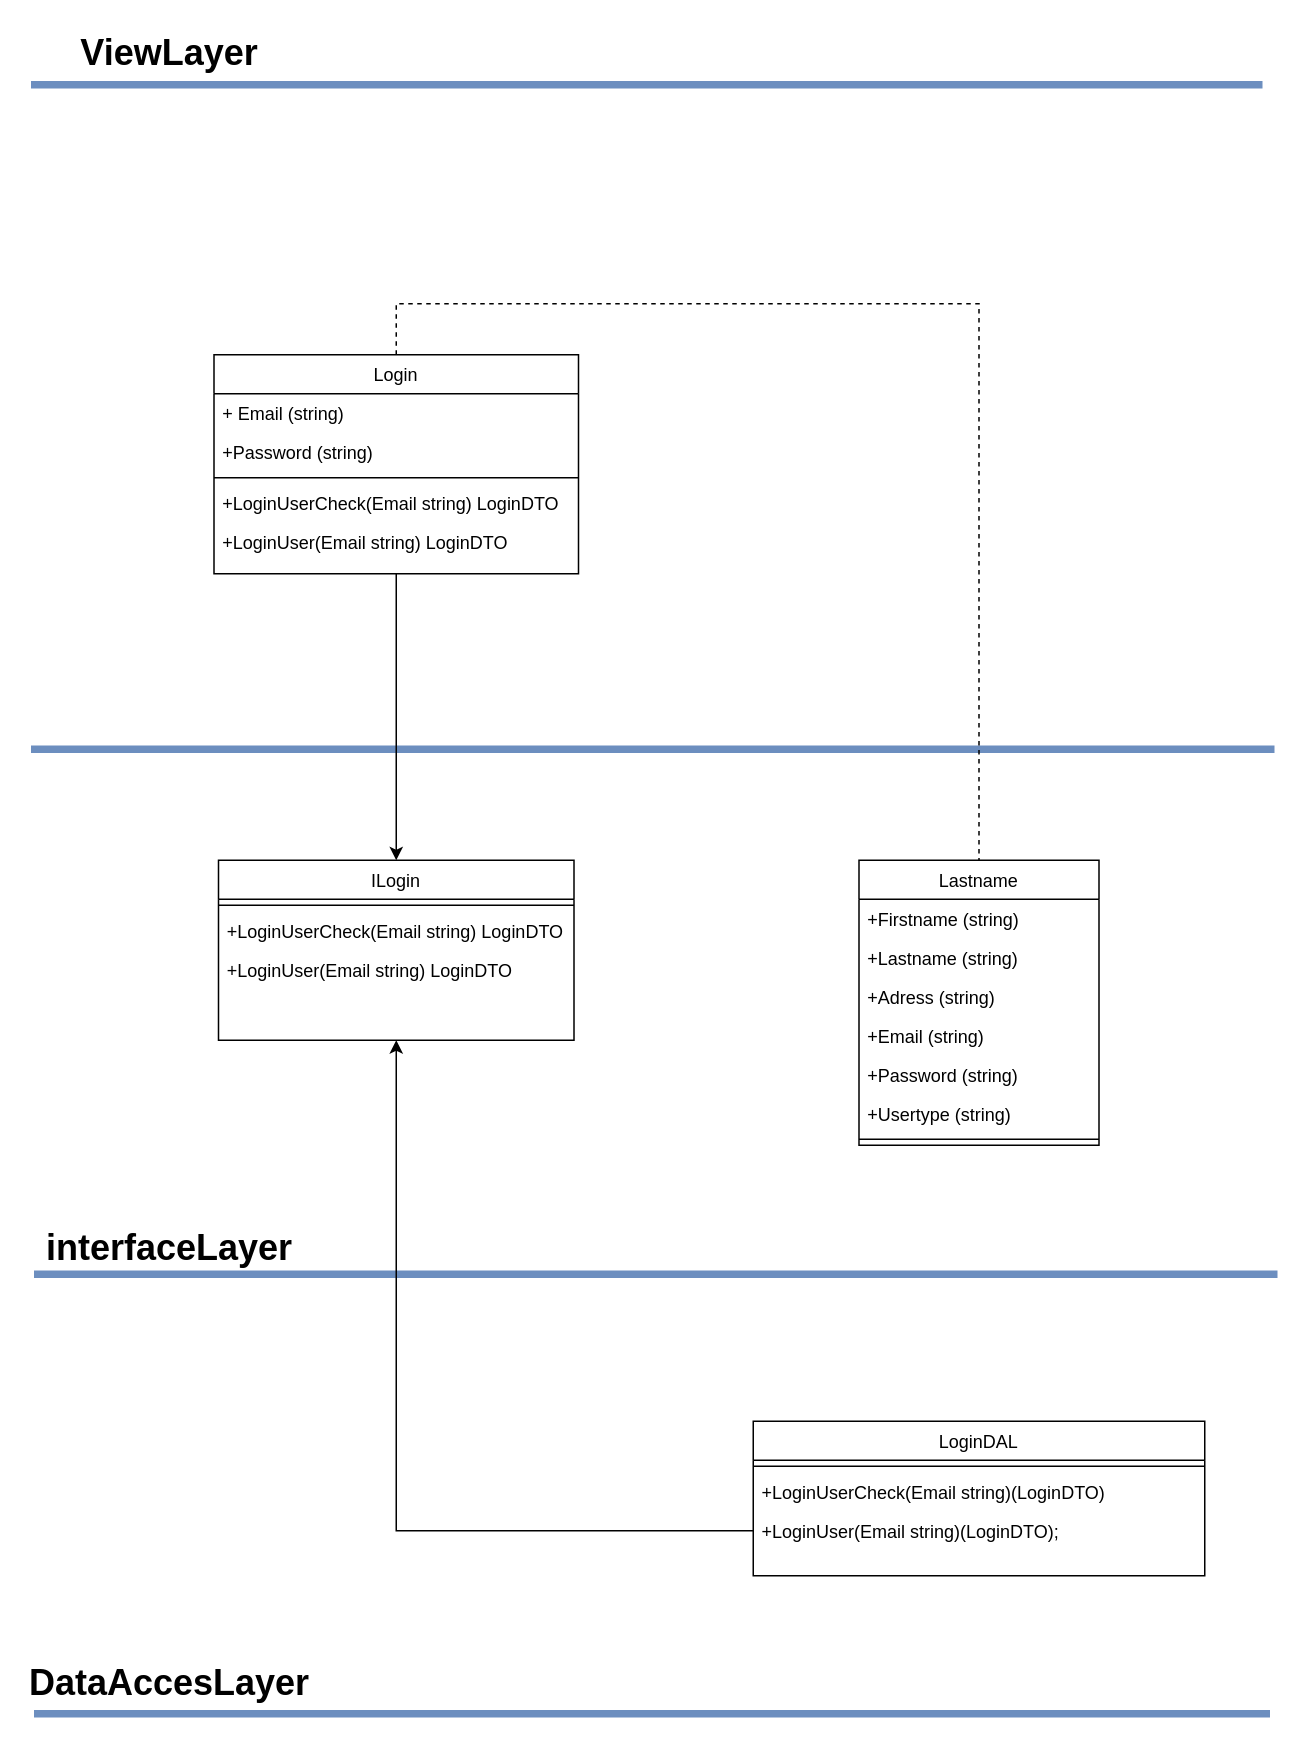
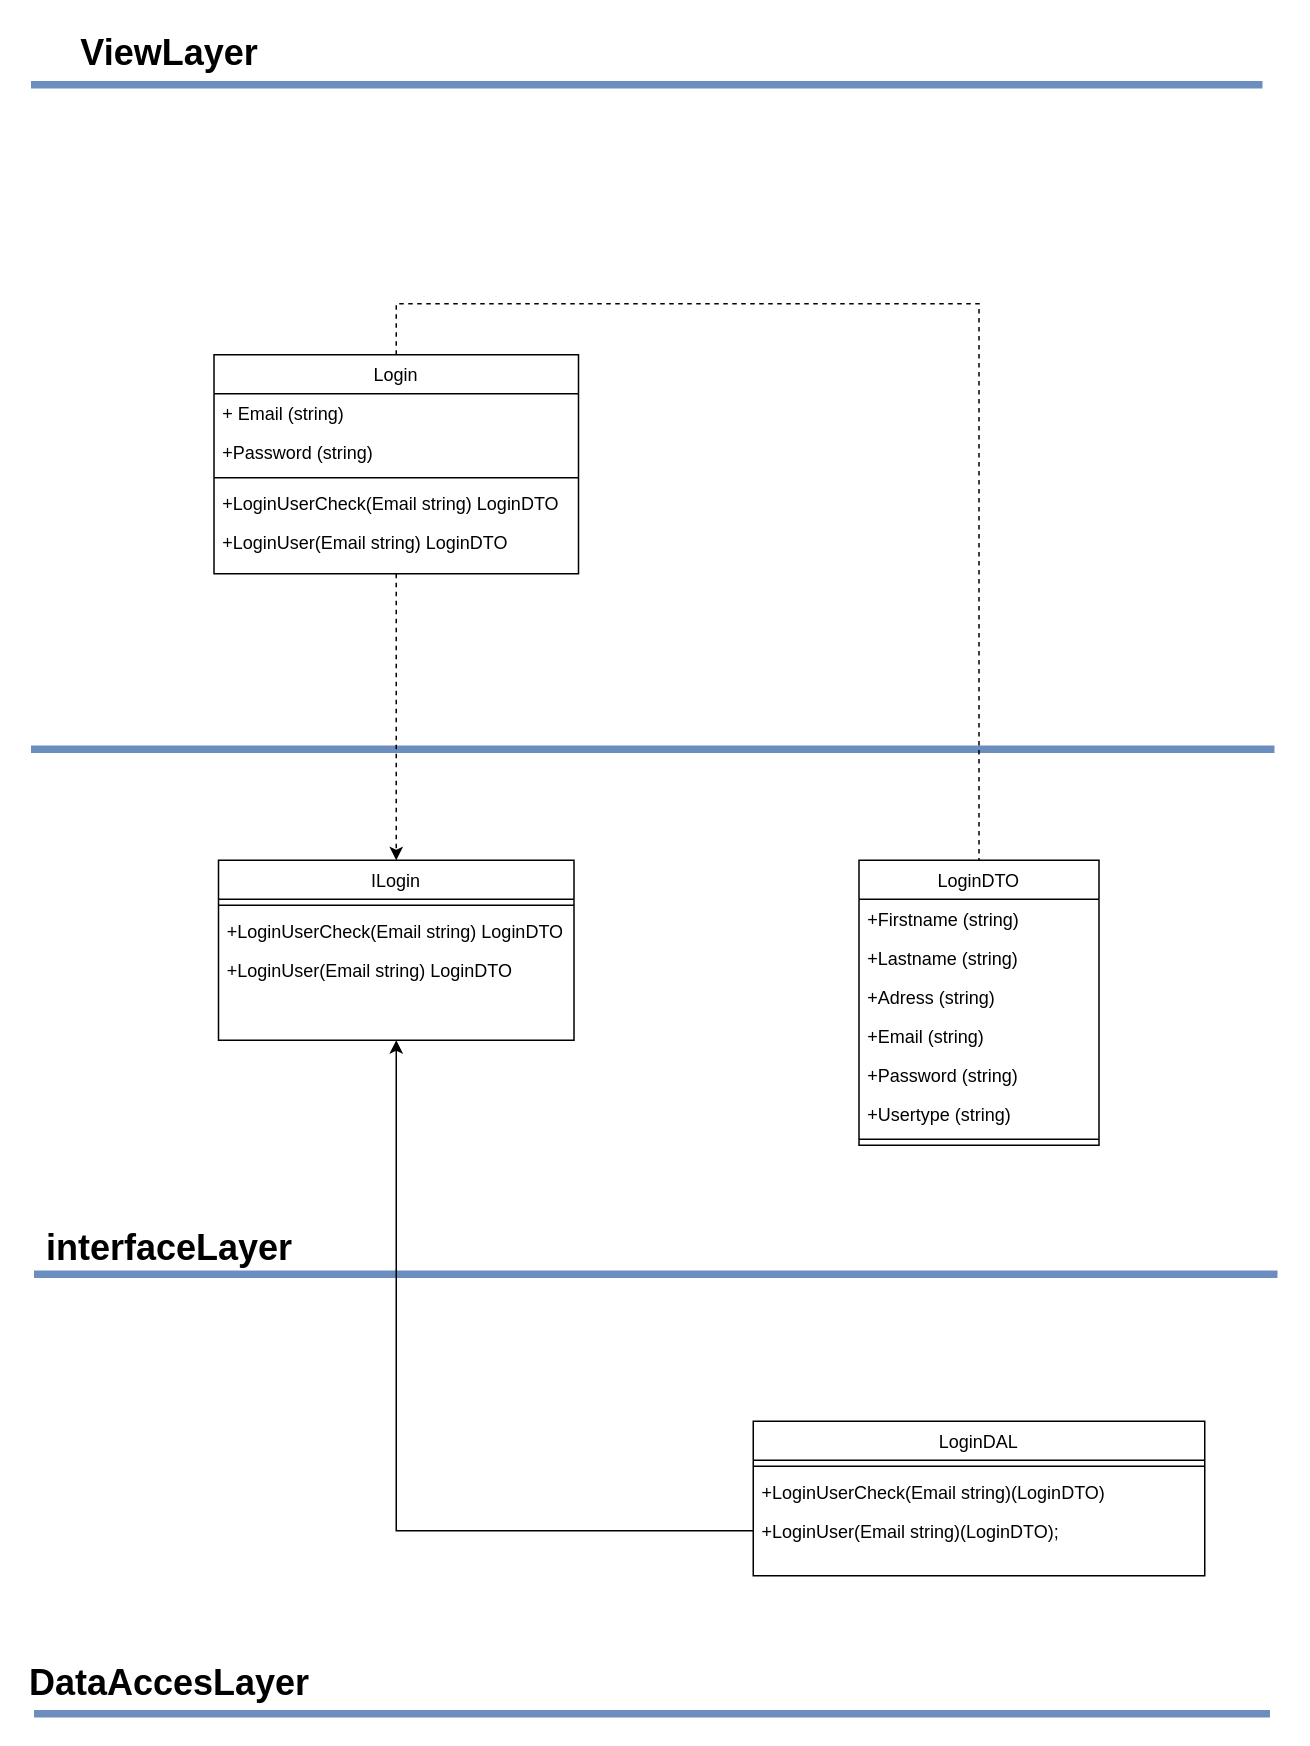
  <mxCell id="0" />
  <mxCell id="1" parent="0" />
- <mxCell id="2" value="Lastname" style="swimlane;fontStyle=0;align=center;verticalAlign=top;childLayout=stackLayout;horizontal=1;startSize=26;horizontalStack=0;resizeParent=1;resizeLast=0;collapsible=1;marginBottom=0;rounded=0;shadow=0;strokeWidth=1;" parent="1" vertex="1"><mxGeometry x="572" y="573" width="160" height="190" as="geometry"><mxRectangle x="130" y="380" width="160" height="26" as="alternateBounds" /></mxGeometry></mxCell>
+ <mxCell id="2" value="LoginDTO" style="swimlane;fontStyle=0;align=center;verticalAlign=top;childLayout=stackLayout;horizontal=1;startSize=26;horizontalStack=0;resizeParent=1;resizeLast=0;collapsible=1;marginBottom=0;rounded=0;shadow=0;strokeWidth=1;" parent="1" vertex="1"><mxGeometry x="572" y="573" width="160" height="190" as="geometry"><mxRectangle x="130" y="380" width="160" height="26" as="alternateBounds" /></mxGeometry></mxCell>
  <mxCell id="3" value="+Firstname (string)" style="text;align=left;verticalAlign=top;spacingLeft=4;spacingRight=4;overflow=hidden;rotatable=0;points=[[0,0.5],[1,0.5]];portConstraint=eastwest;rounded=0;shadow=0;html=0;" parent="2" vertex="1"><mxGeometry y="26" width="160" height="26" as="geometry" /></mxCell>
  <mxCell id="4" value="+Lastname (string)" style="text;align=left;verticalAlign=top;spacingLeft=4;spacingRight=4;overflow=hidden;rotatable=0;points=[[0,0.5],[1,0.5]];portConstraint=eastwest;rounded=0;shadow=0;html=0;" parent="2" vertex="1"><mxGeometry y="52" width="160" height="26" as="geometry" /></mxCell>
  <mxCell id="5" value="+Adress (string)" style="text;align=left;verticalAlign=top;spacingLeft=4;spacingRight=4;overflow=hidden;rotatable=0;points=[[0,0.5],[1,0.5]];portConstraint=eastwest;rounded=0;shadow=0;html=0;" parent="2" vertex="1"><mxGeometry y="78" width="160" height="26" as="geometry" /></mxCell>
  <mxCell id="6" value="+Email (string)" style="text;align=left;verticalAlign=top;spacingLeft=4;spacingRight=4;overflow=hidden;rotatable=0;points=[[0,0.5],[1,0.5]];portConstraint=eastwest;rounded=0;shadow=0;html=0;" parent="2" vertex="1"><mxGeometry y="104" width="160" height="26" as="geometry" /></mxCell>
  <mxCell id="7" value="+Password (string)" style="text;align=left;verticalAlign=top;spacingLeft=4;spacingRight=4;overflow=hidden;rotatable=0;points=[[0,0.5],[1,0.5]];portConstraint=eastwest;rounded=0;shadow=0;html=0;" parent="2" vertex="1"><mxGeometry y="130" width="160" height="26" as="geometry" /></mxCell>
  <mxCell id="8" value="+Usertype (string)" style="text;align=left;verticalAlign=top;spacingLeft=4;spacingRight=4;overflow=hidden;rotatable=0;points=[[0,0.5],[1,0.5]];portConstraint=eastwest;rounded=0;shadow=0;html=0;" parent="2" vertex="1"><mxGeometry y="156" width="160" height="26" as="geometry" /></mxCell>
  <mxCell id="9" value="" style="line;html=1;strokeWidth=1;align=left;verticalAlign=middle;spacingTop=-1;spacingLeft=3;spacingRight=3;rotatable=0;labelPosition=right;points=[];portConstraint=eastwest;" parent="2" vertex="1"><mxGeometry y="182" width="160" height="8" as="geometry" /></mxCell>
  <mxCell id="10" value="LoginDAL" style="swimlane;fontStyle=0;align=center;verticalAlign=top;childLayout=stackLayout;horizontal=1;startSize=26;horizontalStack=0;resizeParent=1;resizeLast=0;collapsible=1;marginBottom=0;rounded=0;shadow=0;strokeWidth=1;" parent="1" vertex="1"><mxGeometry x="501.5" y="947" width="301" height="103" as="geometry"><mxRectangle x="130" y="380" width="160" height="26" as="alternateBounds" /></mxGeometry></mxCell>
  <mxCell id="11" value="" style="line;html=1;strokeWidth=1;align=left;verticalAlign=middle;spacingTop=-1;spacingLeft=3;spacingRight=3;rotatable=0;labelPosition=right;points=[];portConstraint=eastwest;" parent="10" vertex="1"><mxGeometry y="26" width="301" height="8" as="geometry" /></mxCell>
  <mxCell id="12" value="+LoginUserCheck(Email string)(LoginDTO)" style="text;align=left;verticalAlign=top;spacingLeft=4;spacingRight=4;overflow=hidden;rotatable=0;points=[[0,0.5],[1,0.5]];portConstraint=eastwest;rounded=0;shadow=0;html=0;" vertex="1" parent="10"><mxGeometry y="34" width="301" height="26" as="geometry" /></mxCell>
  <mxCell id="13" value="+LoginUser(Email string)(LoginDTO);" style="text;align=left;verticalAlign=top;spacingLeft=4;spacingRight=4;overflow=hidden;rotatable=0;points=[[0,0.5],[1,0.5]];portConstraint=eastwest;rounded=0;shadow=0;html=0;" vertex="1" parent="10"><mxGeometry y="60" width="301" height="26" as="geometry" /></mxCell>
  <mxCell id="14" value="ILogin" style="swimlane;fontStyle=0;align=center;verticalAlign=top;childLayout=stackLayout;horizontal=1;startSize=26;horizontalStack=0;resizeParent=1;resizeLast=0;collapsible=1;marginBottom=0;rounded=0;shadow=0;strokeWidth=1;" parent="1" vertex="1"><mxGeometry x="145" y="573" width="237" height="120" as="geometry"><mxRectangle x="130" y="380" width="160" height="26" as="alternateBounds" /></mxGeometry></mxCell>
  <mxCell id="15" value="" style="line;html=1;strokeWidth=1;align=left;verticalAlign=middle;spacingTop=-1;spacingLeft=3;spacingRight=3;rotatable=0;labelPosition=right;points=[];portConstraint=eastwest;" parent="14" vertex="1"><mxGeometry y="26" width="237" height="8" as="geometry" /></mxCell>
  <mxCell id="16" value="+LoginUserCheck(Email string) LoginDTO" style="text;align=left;verticalAlign=top;spacingLeft=4;spacingRight=4;overflow=hidden;rotatable=0;points=[[0,0.5],[1,0.5]];portConstraint=eastwest;rounded=0;shadow=0;html=0;" vertex="1" parent="14"><mxGeometry y="34" width="237" height="26" as="geometry" /></mxCell>
  <mxCell id="17" value="+LoginUser(Email string) LoginDTO" style="text;align=left;verticalAlign=top;spacingLeft=4;spacingRight=4;overflow=hidden;rotatable=0;points=[[0,0.5],[1,0.5]];portConstraint=eastwest;rounded=0;shadow=0;html=0;" vertex="1" parent="14"><mxGeometry y="60" width="237" height="26" as="geometry" /></mxCell>
  <mxCell id="18" value="" style="endArrow=none;html=1;rounded=0;fillColor=#dae8fc;strokeColor=#6c8ebf;strokeWidth=5;" edge="1" parent="1"><mxGeometry width="50" height="50" relative="1" as="geometry"><mxPoint x="20" y="499" as="sourcePoint" /><mxPoint y="499" as="targetPoint" x="849" /></mxGeometry></mxCell>
  <mxCell id="19" value="" style="endArrow=none;html=1;rounded=0;fillColor=#dae8fc;strokeColor=#6c8ebf;strokeWidth=5;" edge="1" parent="1"><mxGeometry width="50" height="50" relative="1" as="geometry"><mxPoint x="22" y="849" as="sourcePoint" /><mxPoint x="851" y="849" as="targetPoint" /></mxGeometry></mxCell>
  <mxCell id="20" value="&lt;b&gt;&lt;font style=&quot;font-size: 24px&quot;&gt;interfaceLayer&lt;/font&gt;&lt;/b&gt;" style="text;html=1;strokeColor=none;fillColor=none;align=center;verticalAlign=middle;whiteSpace=wrap;rounded=0;" vertex="1" parent="1"><mxGeometry x="20" y="817" width="185" height="30" as="geometry" /></mxCell>
  <mxCell id="21" value="&lt;b&gt;&lt;font style=&quot;font-size: 24px&quot;&gt;DataAccesLayer&lt;/font&gt;&lt;/b&gt;" style="text;html=1;strokeColor=none;fillColor=none;align=center;verticalAlign=middle;whiteSpace=wrap;rounded=0;" vertex="1" parent="1"><mxGeometry x="20" y="1107" width="185" height="30" as="geometry" /></mxCell>
  <mxCell id="22" value="" style="endArrow=none;html=1;rounded=0;fontSize=24;fillColor=#dae8fc;strokeColor=#6c8ebf;strokeWidth=5;" edge="1" parent="1"><mxGeometry width="50" height="50" relative="1" as="geometry"><mxPoint x="20" y="56" as="sourcePoint" /><mxPoint x="841" y="56" as="targetPoint" /></mxGeometry></mxCell>
  <mxCell id="23" value="" style="endArrow=none;html=1;rounded=0;fontSize=24;fillColor=#dae8fc;strokeColor=#6c8ebf;strokeWidth=5;" edge="1" parent="1"><mxGeometry width="50" height="50" relative="1" as="geometry"><mxPoint x="22" y="1142" as="sourcePoint" /><mxPoint x="846" y="1142" as="targetPoint" /></mxGeometry></mxCell>
  <mxCell id="24" value="&lt;b&gt;&lt;font style=&quot;font-size: 24px&quot;&gt;ViewLayer&lt;/font&gt;&lt;/b&gt;" style="text;html=1;strokeColor=none;fillColor=none;align=center;verticalAlign=middle;whiteSpace=wrap;rounded=0;" vertex="1" parent="1"><mxGeometry x="20" y="20" width="185" height="30" as="geometry" /></mxCell>
- <mxCell id="25" style="edgeStyle=orthogonalEdgeStyle;rounded=0;orthogonalLoop=1;jettySize=auto;html=1;entryX=0.5;entryY=0;entryDx=0;entryDy=0;" edge="1" parent="1" source="27" target="14"><mxGeometry relative="1" as="geometry" /></mxCell>
+ <mxCell id="25" style="edgeStyle=orthogonalEdgeStyle;rounded=0;orthogonalLoop=1;jettySize=auto;html=1;entryX=0.5;entryY=0;entryDx=0;entryDy=0;dashed=1;" edge="1" parent="1" source="27" target="14"><mxGeometry relative="1" as="geometry" /></mxCell>
  <mxCell id="26" style="edgeStyle=orthogonalEdgeStyle;rounded=0;orthogonalLoop=1;jettySize=auto;html=1;entryX=0.5;entryY=0;entryDx=0;entryDy=0;dashed=1;endArrow=none;" edge="1" parent="1" source="27" target="2"><mxGeometry relative="1" as="geometry"><Array as="points"><mxPoint x="264" y="202" /><mxPoint x="652" y="202" /></Array></mxGeometry></mxCell>
  <mxCell id="27" value="Login" style="swimlane;fontStyle=0;align=center;verticalAlign=top;childLayout=stackLayout;horizontal=1;startSize=26;horizontalStack=0;resizeParent=1;resizeLast=0;collapsible=1;marginBottom=0;rounded=0;shadow=0;strokeWidth=1;" vertex="1" parent="1"><mxGeometry x="142" y="236" width="243" height="146" as="geometry"><mxRectangle x="130" y="380" width="160" height="26" as="alternateBounds" /></mxGeometry></mxCell>
  <mxCell id="28" value="+ Email (string)" style="text;align=left;verticalAlign=top;spacingLeft=4;spacingRight=4;overflow=hidden;rotatable=0;points=[[0,0.5],[1,0.5]];portConstraint=eastwest;rounded=0;shadow=0;html=0;" vertex="1" parent="27"><mxGeometry y="26" width="243" height="26" as="geometry" /></mxCell>
  <mxCell id="29" value="+Password (string)" style="text;align=left;verticalAlign=top;spacingLeft=4;spacingRight=4;overflow=hidden;rotatable=0;points=[[0,0.5],[1,0.5]];portConstraint=eastwest;rounded=0;shadow=0;html=0;" vertex="1" parent="27"><mxGeometry y="52" width="243" height="26" as="geometry" /></mxCell>
  <mxCell id="30" value="" style="line;html=1;strokeWidth=1;align=left;verticalAlign=middle;spacingTop=-1;spacingLeft=3;spacingRight=3;rotatable=0;labelPosition=right;points=[];portConstraint=eastwest;" vertex="1" parent="27"><mxGeometry y="78" width="243" height="8" as="geometry" /></mxCell>
  <mxCell id="31" value="+LoginUserCheck(Email string) LoginDTO" style="text;align=left;verticalAlign=top;spacingLeft=4;spacingRight=4;overflow=hidden;rotatable=0;points=[[0,0.5],[1,0.5]];portConstraint=eastwest;rounded=0;shadow=0;html=0;" vertex="1" parent="27"><mxGeometry y="86" width="243" height="26" as="geometry" /></mxCell>
  <mxCell id="32" value="+LoginUser(Email string) LoginDTO" style="text;align=left;verticalAlign=top;spacingLeft=4;spacingRight=4;overflow=hidden;rotatable=0;points=[[0,0.5],[1,0.5]];portConstraint=eastwest;rounded=0;shadow=0;html=0;" vertex="1" parent="27"><mxGeometry y="112" width="243" height="26" as="geometry" /></mxCell>
  <mxCell id="33" style="edgeStyle=orthogonalEdgeStyle;rounded=0;orthogonalLoop=1;jettySize=auto;html=1;entryX=0.5;entryY=1;entryDx=0;entryDy=0;dashed=0;" edge="1" parent="1" source="13" target="14"><mxGeometry relative="1" as="geometry" /></mxCell>
